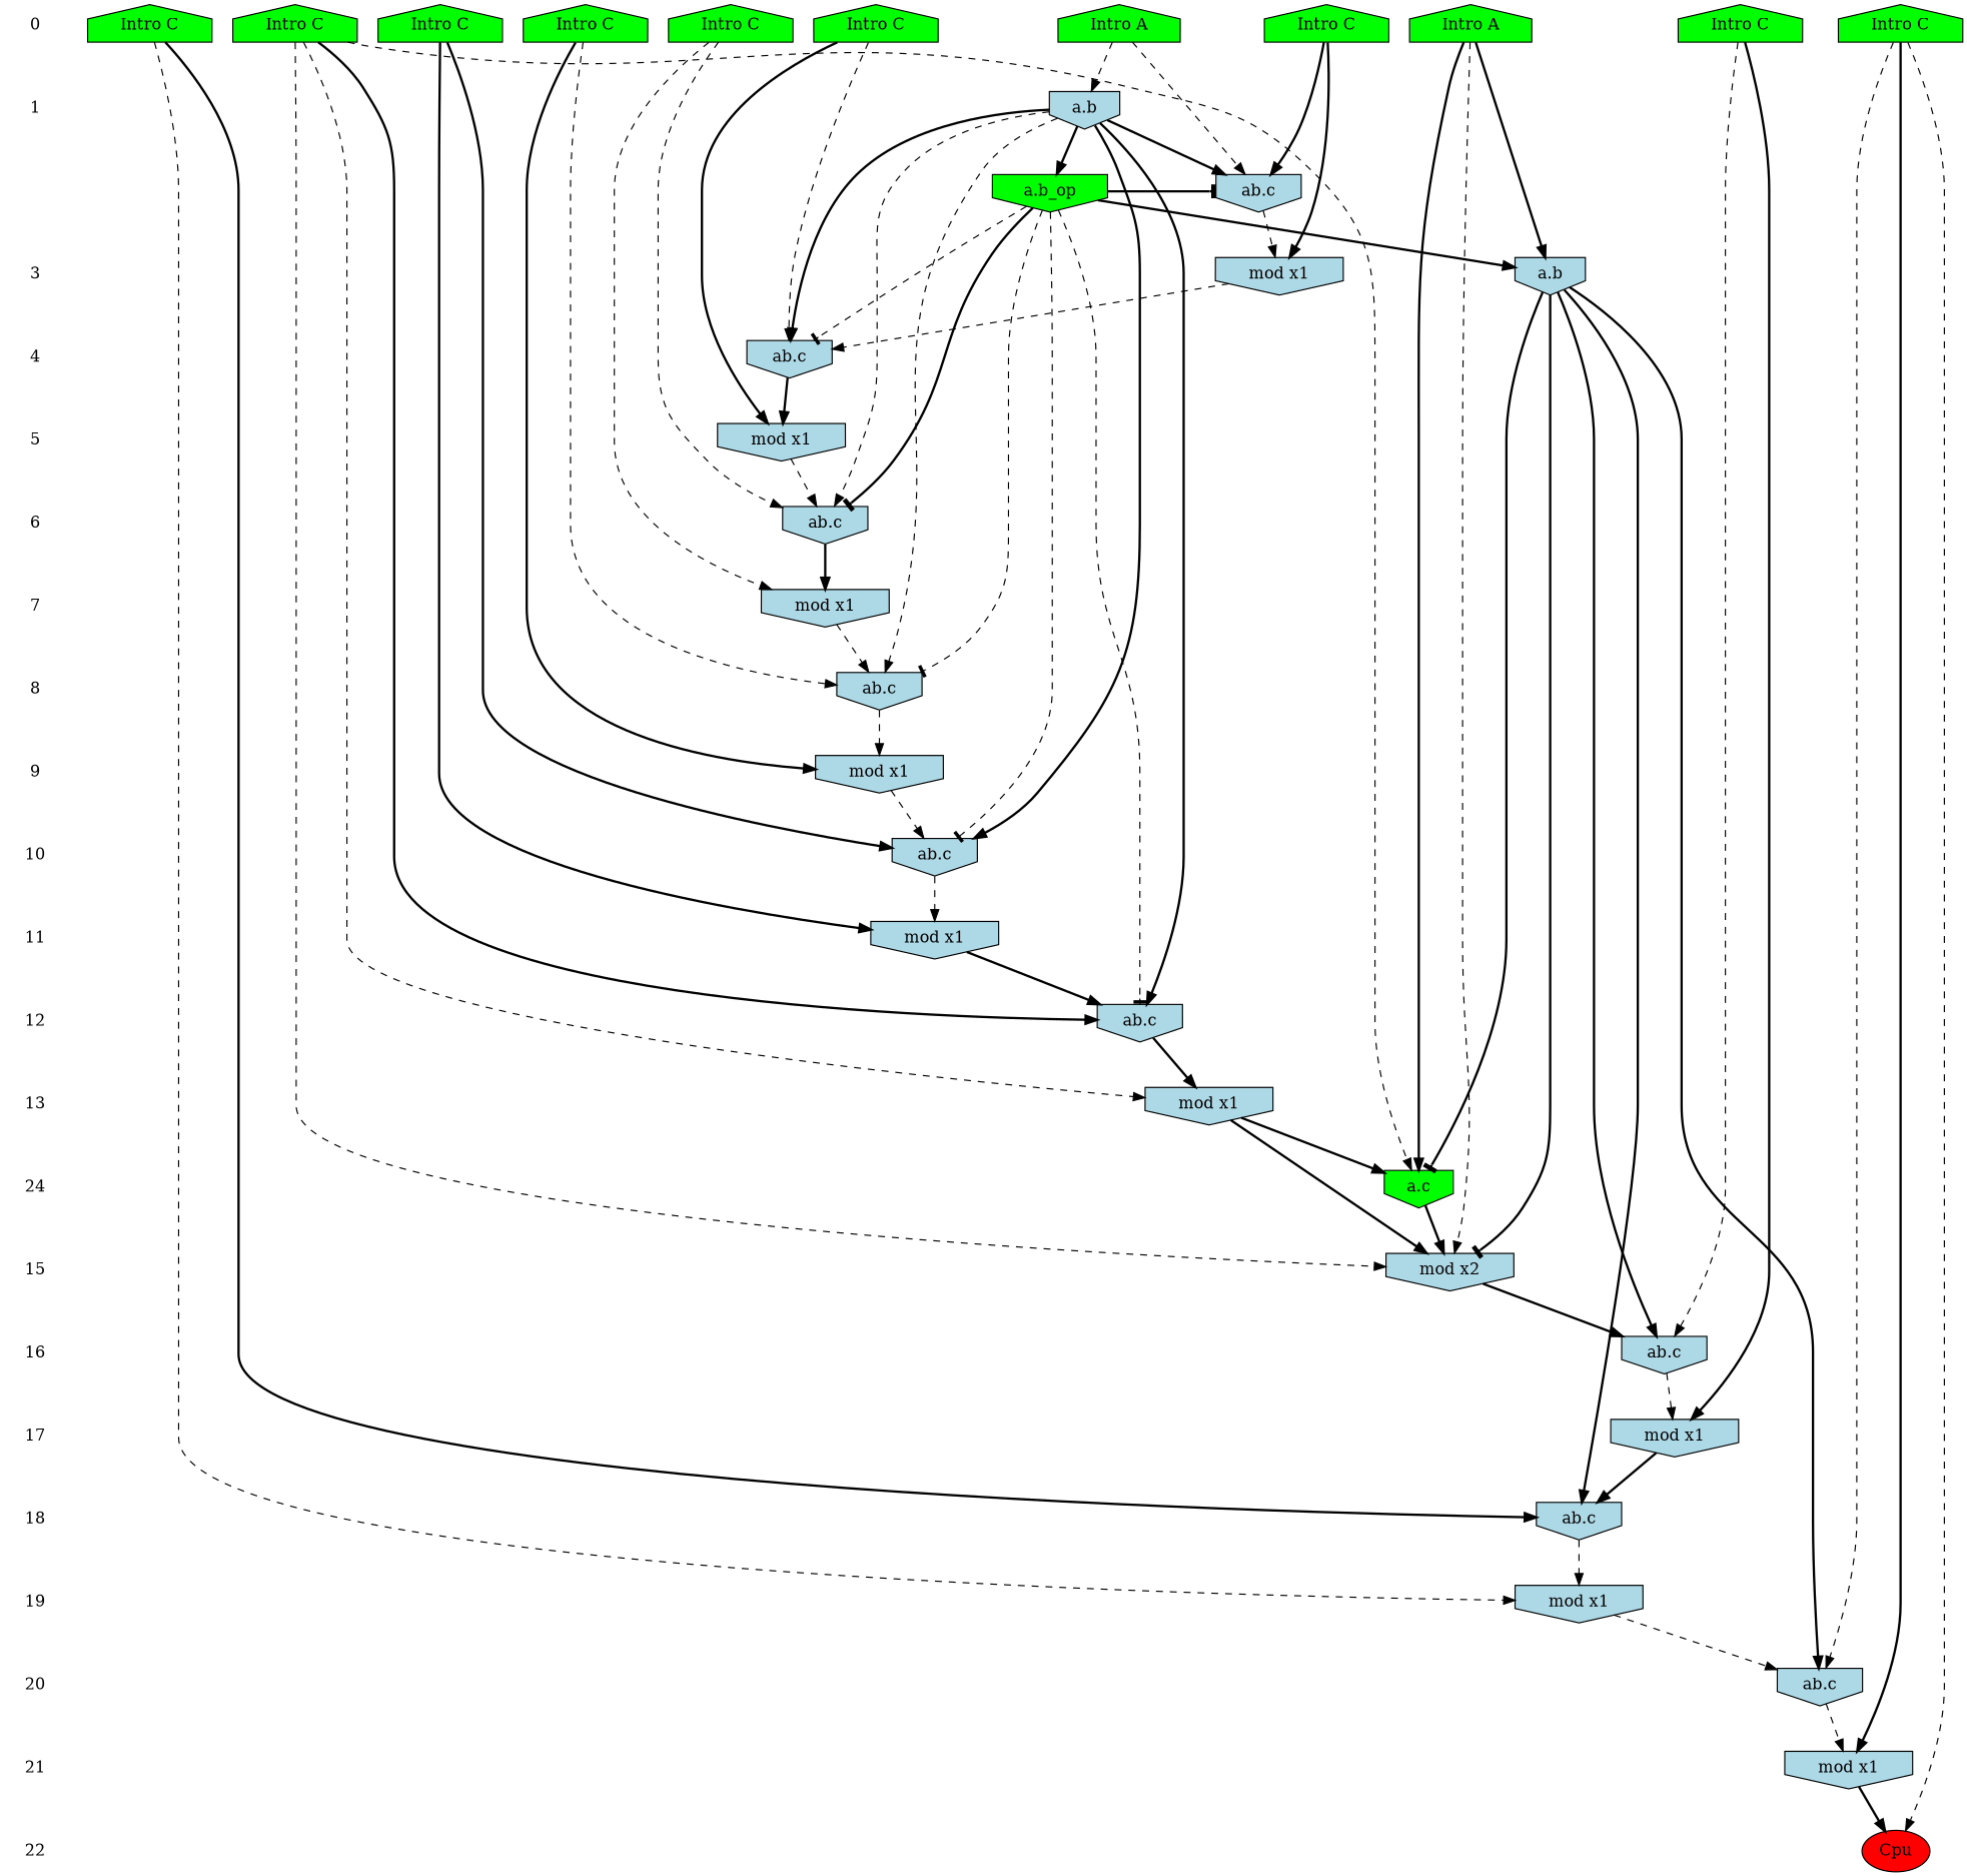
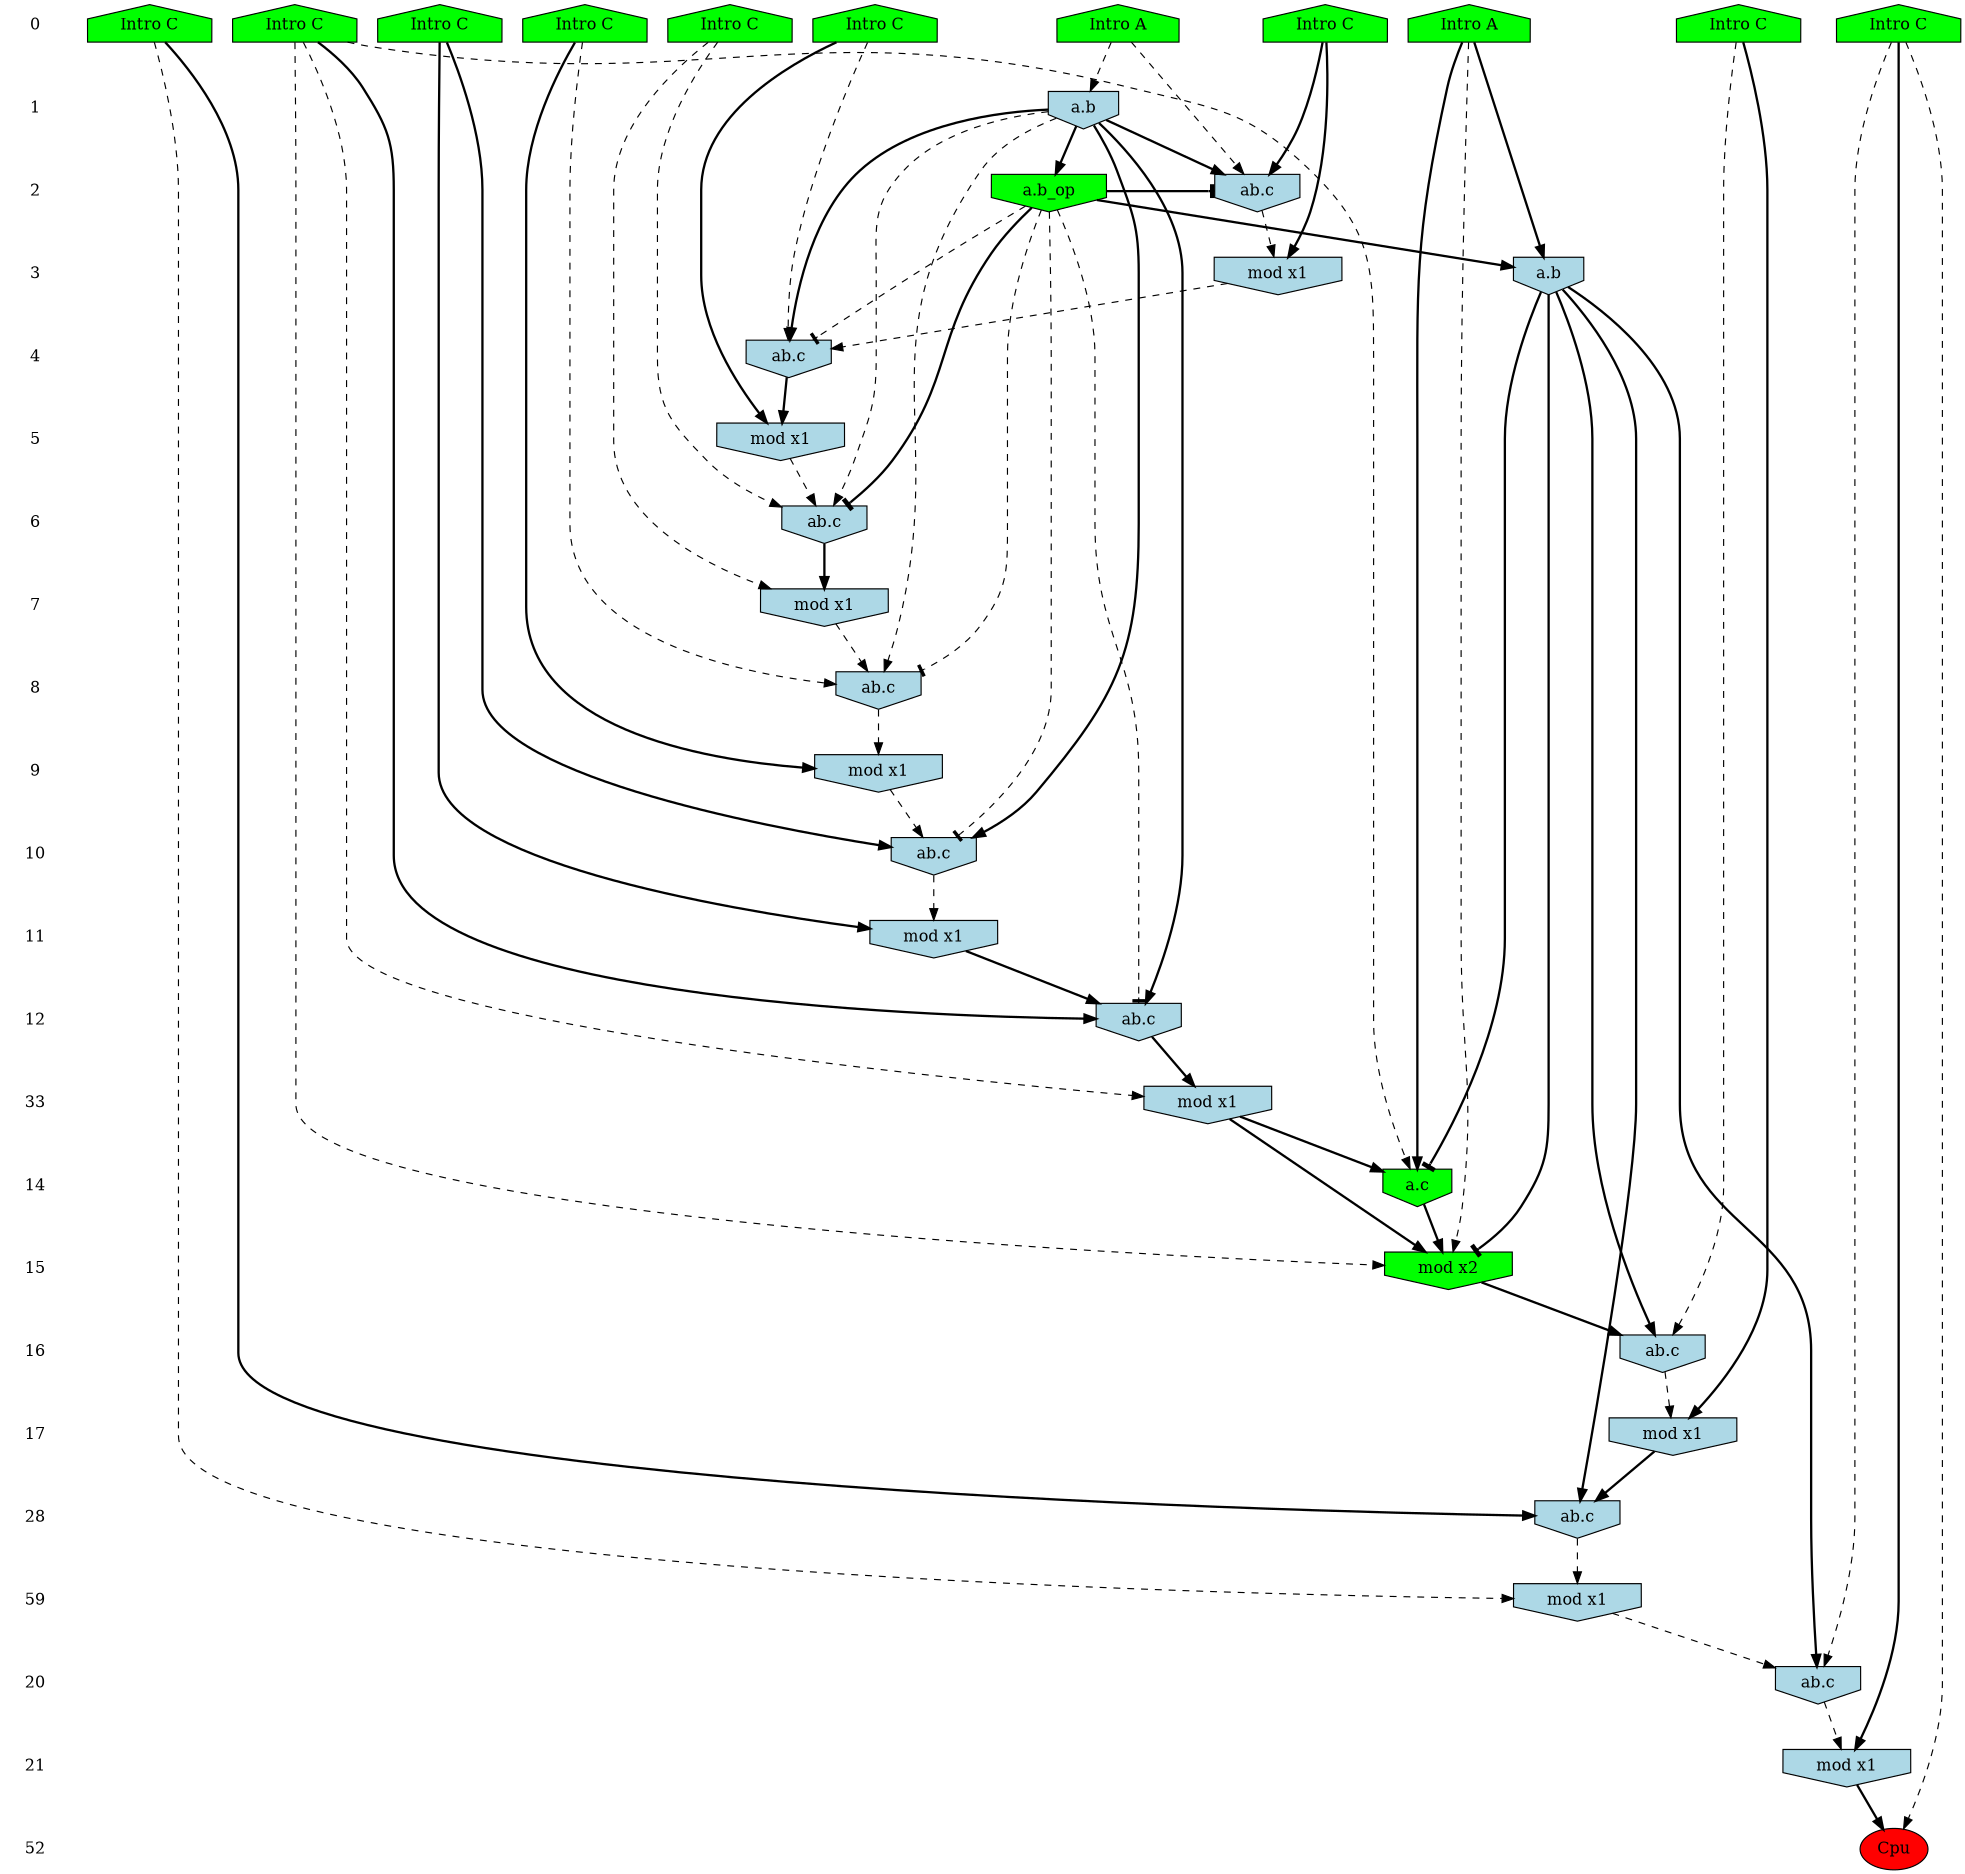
  digraph {
    ranksep=.5
    node [shape=plaintext style=filled]
    edge [style=bold]
    0 [style=""]
    n2 [fillcolor=green label="Intro A" shape=house]
    n3 [fillcolor=green label="Intro A" shape=house]
    n4 [fillcolor=green label="Intro C" shape=house]
    n5 [fillcolor=green label="Intro C" shape=house]
    n6 [fillcolor=green label="Intro C" shape=house]
    n7 [fillcolor=green label="Intro C" shape=house]
    n8 [fillcolor=green label="Intro C" shape=house]
    n9 [fillcolor=green label="Intro C" shape=house]
    n10 [fillcolor=green label="Intro C" shape=house]
    n11 [fillcolor=green label="Intro C" shape=house]
    n12 [fillcolor=green label="Intro C" shape=house]
    1 [style=""]
    n14 [fillcolor=lightblue label="a.b" shape=invhouse]
+   2 [style=""]
    n16 [fillcolor=lightblue label="ab.c" shape=invhouse]
    n17 [fillcolor=green label="a.b_op" shape=invhouse]
    3 [style=""]
    n19 [fillcolor=lightblue label="mod x1" shape=invhouse]
    n20 [fillcolor=lightblue label="a.b" shape=invhouse]
    4 [style=""]
    n22 [fillcolor=lightblue label="ab.c" shape=invhouse]
    5 [style=""]
    n24 [fillcolor=lightblue label="mod x1" shape=invhouse]
    6 [style=""]
    n26 [fillcolor=lightblue label="ab.c" shape=invhouse]
    7 [style=""]
    n28 [fillcolor=lightblue label="mod x1" shape=invhouse]
    8 [style=""]
    n30 [fillcolor=lightblue label="ab.c" shape=invhouse]
    9 [style=""]
    n32 [fillcolor=lightblue label="mod x1" shape=invhouse]
    10 [style=""]
    n34 [fillcolor=lightblue label="ab.c" shape=invhouse]
    11 [style=""]
    n36 [fillcolor=lightblue label="mod x1" shape=invhouse]
    12 [style=""]
    n38 [fillcolor=lightblue label="ab.c" shape=invhouse]
-   13 [style=""]
+   13 [label=33 style=""]
    n40 [fillcolor=lightblue label="mod x1" shape=invhouse]
-   14 [label=24 style=""]
+   14 [style=""]
    n42 [fillcolor=green label="a.c" shape=invhouse]
    15 [style=""]
-   n44 [fillcolor=lightblue label="mod x2" shape=invhouse]
+   n44 [fillcolor=green label="mod x2" shape=invhouse]
    16 [style=""]
    n46 [fillcolor=lightblue label="ab.c" shape=invhouse]
    17 [style=""]
    n48 [fillcolor=lightblue label="mod x1" shape=invhouse]
-   18 [style=""]
+   18 [label=28 style=""]
    n50 [fillcolor=lightblue label="ab.c" shape=invhouse]
-   19 [style=""]
+   19 [label=59 style=""]
    n52 [fillcolor=lightblue label="mod x1" shape=invhouse]
    20 [style=""]
    n54 [fillcolor=lightblue label="ab.c" shape=invhouse]
    21 [style=""]
    n56 [fillcolor=lightblue label="mod x1" shape=invhouse]
-   22 [style=""]
+   22 [label=52 style=""]
    n58 [fillcolor=red label=Cpu shape=""]
    subgraph sub_1 {
      rank=same
      0
      n2
      n3
      n4
      n5
      n6
      n7
      n8
      n9
      n10
      n11
      n12
    }
    subgraph sub_2 {
      rank=same
      1
      n14
    }
    subgraph sub_3 {
      rank=same
+     2
      n16
      n17
    }
    subgraph sub_4 {
      rank=same
      3
      n19
      n20
    }
    subgraph sub_5 {
      rank=same
      4
      n22
    }
    subgraph sub_6 {
      rank=same
      5
      n24
    }
    subgraph sub_7 {
      rank=same
      6
      n26
    }
    subgraph sub_8 {
      rank=same
      7
      n28
    }
    subgraph sub_9 {
      rank=same
      8
      n30
    }
    subgraph sub_10 {
      rank=same
      9
      n32
    }
    subgraph sub_11 {
      rank=same
      10
      n34
    }
    subgraph sub_12 {
      rank=same
      11
      n36
    }
    subgraph sub_13 {
      rank=same
      12
      n38
    }
    subgraph sub_14 {
      rank=same
      13
      n40
    }
    subgraph sub_15 {
      rank=same
      14
      n42
    }
    subgraph sub_16 {
      rank=same
      15
      n44
    }
    subgraph sub_17 {
      rank=same
      16
      n46
    }
    subgraph sub_18 {
      rank=same
      17
      n48
    }
    subgraph sub_19 {
      rank=same
      18
      n50
    }
    subgraph sub_20 {
      rank=same
      19
      n52
    }
    subgraph sub_21 {
      rank=same
      20
      n54
    }
    subgraph sub_22 {
      rank=same
      21
      n56
    }
    subgraph sub_23 {
      rank=same
      22
      n58
    }
    0 -> 1 [style=invis]
    n2 -> n20
    n2 -> n42
    n2 -> n44 [style=dashed]
    n3 -> n14 [style=dashed]
    n3 -> n16 [style=dashed]
    n4 -> n50
    n4 -> n52 [style=dashed]
    n5 -> n46 [style=dashed]
    n5 -> n48
    n6 -> n26 [style=dashed]
    n6 -> n28 [style=dashed]
    n7 -> n16
    n7 -> n19
    n8 -> n54 [style=dashed]
    n8 -> n56
    n8 -> n58 [style=dashed]
    n9 -> n30 [style=dashed]
    n9 -> n32
    n10 -> n38
    n10 -> n40 [style=dashed]
    n10 -> n42 [style=dashed]
    n10 -> n44 [style=dashed]
    n11 -> n22 [style=dashed]
    n11 -> n24
    n12 -> n34
    n12 -> n36
+   1 -> 2 [style=invis]
    n14 -> n16
    n14 -> n17
    n14 -> n22
    n14 -> n26 [style=dashed]
    n14 -> n30 [style=dashed]
    n14 -> n34
    n14 -> n38
+   2 -> 3 [style=invis]
    n16 -> n19 [style=dashed]
    n17 -> n16 [arrowhead=tee]
    n17 -> n20
    n17 -> n22 [arrowhead=tee style=dashed]
    n17 -> n26 [arrowhead=tee]
    n17 -> n30 [arrowhead=tee style=dashed]
    n17 -> n34 [arrowhead=tee style=dashed]
    n17 -> n38 [arrowhead=tee style=dashed]
    3 -> 4 [style=invis]
    n19 -> n22 [style=dashed]
    n20 -> n42 [arrowhead=tee]
    n20 -> n44 [arrowhead=tee]
    n20 -> n46
    n20 -> n50
    n20 -> n54
    4 -> 5 [style=invis]
    n22 -> n24
    5 -> 6 [style=invis]
    n24 -> n26 [style=dashed]
    6 -> 7 [style=invis]
    n26 -> n28
    7 -> 8 [style=invis]
    n28 -> n30 [style=dashed]
    8 -> 9 [style=invis]
    n30 -> n32 [style=dashed]
    9 -> 10 [style=invis]
    n32 -> n34 [style=dashed]
    10 -> 11 [style=invis]
    n34 -> n36 [style=dashed]
    11 -> 12 [style=invis]
    n36 -> n38
    12 -> 13 [style=invis]
    n38 -> n40
    13 -> 14 [style=invis]
    n40 -> n42
    n40 -> n44
    14 -> 15 [style=invis]
    n42 -> n44
    15 -> 16 [style=invis]
    n44 -> n46
    16 -> 17 [style=invis]
    n46 -> n48 [style=dashed]
    17 -> 18 [style=invis]
    n48 -> n50
    18 -> 19 [style=invis]
    n50 -> n52 [style=dashed]
    19 -> 20 [style=invis]
    n52 -> n54 [style=dashed]
    20 -> 21 [style=invis]
    n54 -> n56 [style=dashed]
    21 -> 22 [style=invis]
    n56 -> n58
  }
